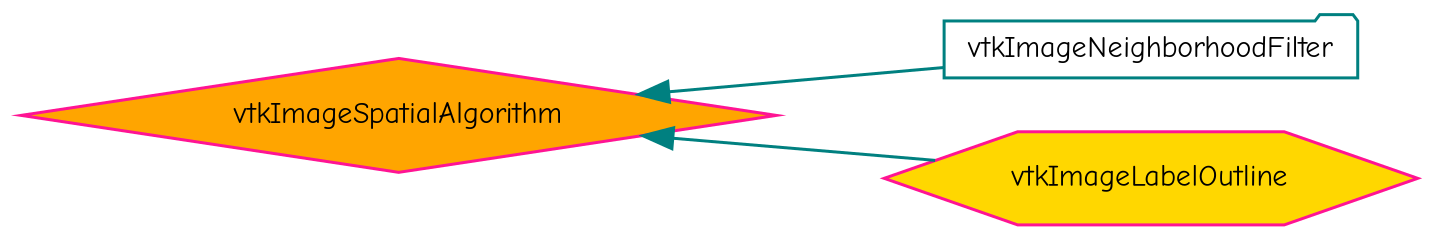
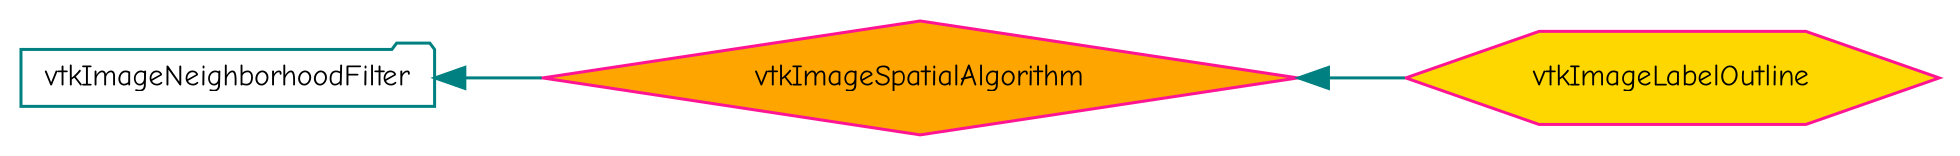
  digraph {
    fontname="Comic Neue"
    rankdir=LR
    node [color=deeppink fontname="Comic Neue" fontsize=10 style=filled]
    edge [color=teal dir=back fontname="Comic Neue" fontsize=10 labelfontname=Helvetica labelfontsize=10 style=solid]
    n1 [fillcolor=orange height=0.2 label=vtkImageSpatialAlgorithm shape=diamond width=0.4]
    n2 [color=teal fillcolor=white height=0.2 label=vtkImageNeighborhoodFilter shape=folder width=0.4]
    n3 [fillcolor=gold height=0.2 label=vtkImageLabelOutline shape=hexagon width=0.4]
-   n1 -> n2
+   n2 -> n1
    n1 -> n3
  }
